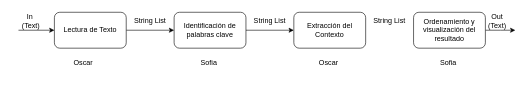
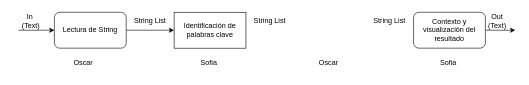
  <mxCell id="0" />
  <mxCell id="1" parent="0" />
  <mxCell id="2" style="edgeStyle=orthogonalEdgeStyle;rounded=0;orthogonalLoop=1;jettySize=auto;html=1;exitX=1;exitY=0.5;exitDx=0;exitDy=0;entryX=0;entryY=0.5;entryDx=0;entryDy=0;" parent="1" source="3" target="5" edge="1"><mxGeometry relative="1" as="geometry" /></mxCell>
- <mxCell id="3" value="Lectura de Texto" style="rounded=1;whiteSpace=wrap;html=1;" parent="1" vertex="1"><mxGeometry x="89" y="20" width="120" height="60" as="geometry" /></mxCell>
- <mxCell id="4" style="edgeStyle=orthogonalEdgeStyle;rounded=0;orthogonalLoop=1;jettySize=auto;html=1;exitX=1;exitY=0.5;exitDx=0;exitDy=0;entryX=0;entryY=0.5;entryDx=0;entryDy=0;" parent="1" source="5" target="6" edge="1"><mxGeometry relative="1" as="geometry" /></mxCell>
- <mxCell id="5" value="Identificación de palabras clave" style="rounded=1;whiteSpace=wrap;html=1;" parent="1" vertex="1"><mxGeometry x="289" y="20" width="120" height="60" as="geometry" /></mxCell>
- <mxCell id="6" value="Extracción del Contexto" style="rounded=1;whiteSpace=wrap;html=1;" parent="1" vertex="1"><mxGeometry x="489" y="20" width="120" height="60" as="geometry" /></mxCell>
+ <mxCell id="3" value="Lectura de String" style="rounded=1;whiteSpace=wrap;html=1;" parent="1" vertex="1"><mxGeometry x="89" y="20" width="120" height="60" as="geometry" /></mxCell>
+ <mxCell id="5" value="Identificación de palabras clave" style="whiteSpace=wrap;html=1;rounded=0;" parent="1" vertex="1"><mxGeometry x="289" y="20" width="120" height="60" as="geometry" /></mxCell>
  <mxCell id="7" style="edgeStyle=orthogonalEdgeStyle;rounded=0;orthogonalLoop=1;jettySize=auto;html=1;exitX=1;exitY=0.5;exitDx=0;exitDy=0;" parent="1" source="8" edge="1"><mxGeometry relative="1" as="geometry"><mxPoint x="859" y="50" as="targetPoint" /></mxGeometry></mxCell>
- <mxCell id="8" value="Ordenamiento y visualización del resultado" style="rounded=1;whiteSpace=wrap;html=1;" parent="1" vertex="1"><mxGeometry x="689" y="20" width="120" height="60" as="geometry" /></mxCell>
+ <mxCell id="8" value="Contexto y visualización del resultado" style="rounded=1;whiteSpace=wrap;html=1;" parent="1" vertex="1"><mxGeometry x="689" y="20" width="120" height="60" as="geometry" /></mxCell>
  <mxCell id="9" value="" style="endArrow=classic;html=1;rounded=0;" parent="1" edge="1"><mxGeometry width="50" height="50" relative="1" as="geometry"><mxPoint x="29" y="50" as="sourcePoint" /><mxPoint x="89" y="50" as="targetPoint" /></mxGeometry></mxCell>
  <mxCell id="10" value="In&amp;nbsp;&lt;div&gt;(Text)&lt;/div&gt;" style="text;html=1;align=center;verticalAlign=middle;whiteSpace=wrap;rounded=0;" parent="1" vertex="1"><mxGeometry x="20" y="20" width="60" height="30" as="geometry" /></mxCell>
  <mxCell id="11" value="String List" style="text;html=1;align=center;verticalAlign=middle;whiteSpace=wrap;rounded=0;" parent="1" vertex="1"><mxGeometry x="219" y="20" width="60" height="30" as="geometry" /></mxCell>
  <mxCell id="12" value="String List" style="text;html=1;align=center;verticalAlign=middle;whiteSpace=wrap;rounded=0;" parent="1" vertex="1"><mxGeometry x="419" y="20" width="60" height="30" as="geometry" /></mxCell>
  <mxCell id="13" value="String List" style="text;html=1;align=center;verticalAlign=middle;whiteSpace=wrap;rounded=0;" parent="1" vertex="1"><mxGeometry x="619" y="20" width="60" height="30" as="geometry" /></mxCell>
  <mxCell id="14" value="Out&lt;div&gt;(Text)&lt;/div&gt;" style="text;html=1;align=center;verticalAlign=middle;whiteSpace=wrap;rounded=0;" parent="1" vertex="1"><mxGeometry x="799" y="20" width="60" height="30" as="geometry" /></mxCell>
  <mxCell id="15" value="Oscar&amp;nbsp;" style="text;html=1;align=center;verticalAlign=middle;whiteSpace=wrap;rounded=0;" vertex="1" parent="1"><mxGeometry x="109" y="90" width="60" height="30" as="geometry" /></mxCell>
  <mxCell id="16" value="Sofia&amp;nbsp;" style="text;html=1;align=center;verticalAlign=middle;whiteSpace=wrap;rounded=0;" vertex="1" parent="1"><mxGeometry x="319" y="90" width="60" height="30" as="geometry" /></mxCell>
  <mxCell id="17" value="Oscar&amp;nbsp;" style="text;html=1;align=center;verticalAlign=middle;whiteSpace=wrap;rounded=0;" vertex="1" parent="1"><mxGeometry x="519" y="90" width="60" height="30" as="geometry" /></mxCell>
  <mxCell id="18" value="Sofia&amp;nbsp;" style="text;html=1;align=center;verticalAlign=middle;whiteSpace=wrap;rounded=0;" vertex="1" parent="1"><mxGeometry x="719" y="90" width="60" height="30" as="geometry" /></mxCell>
